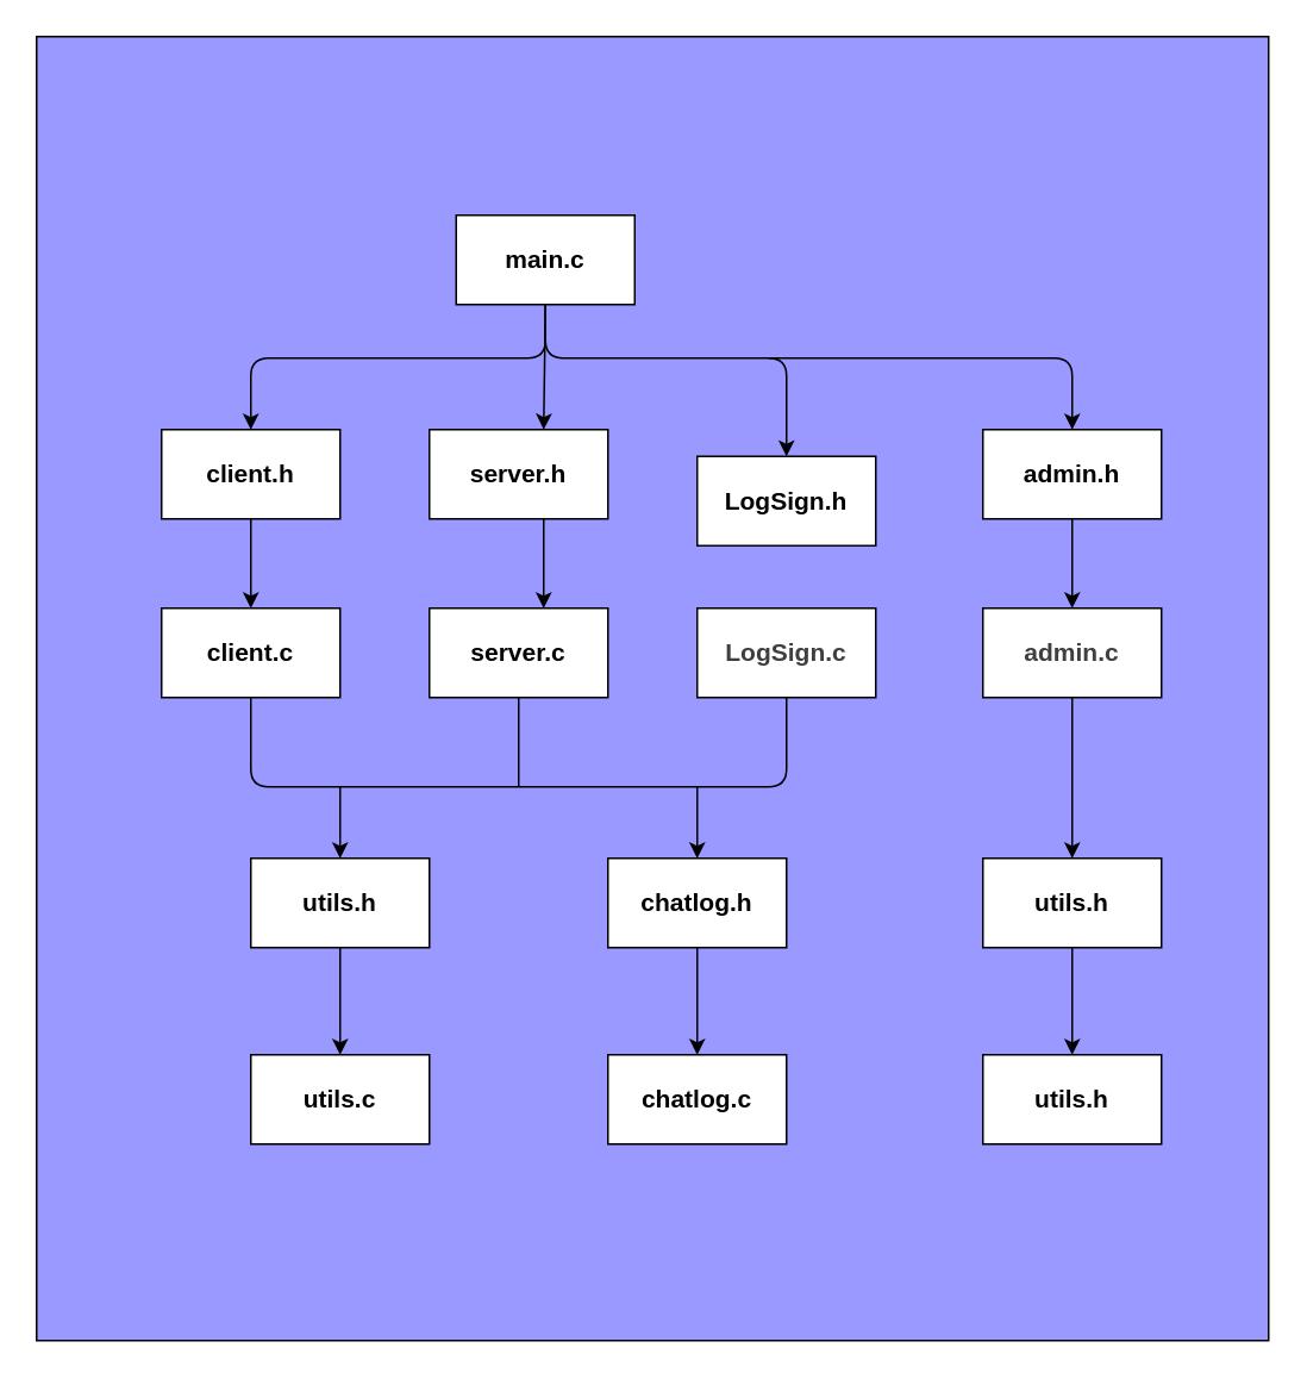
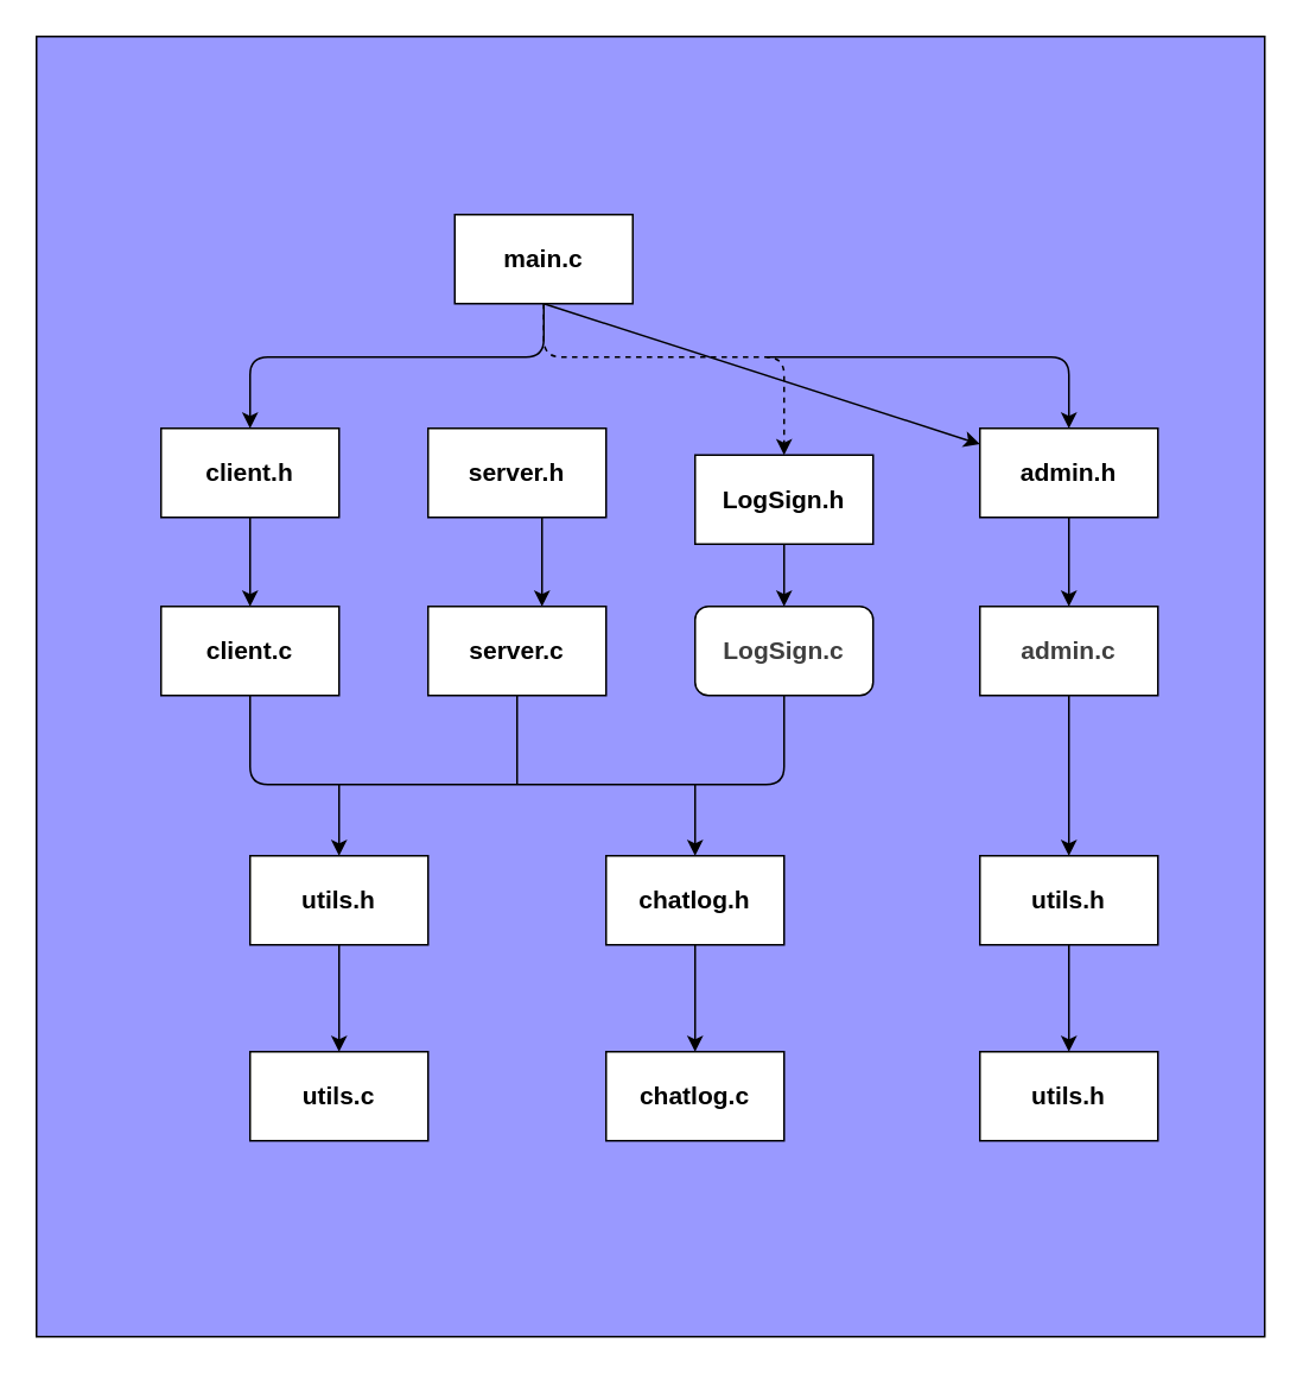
  <mxCell id="0" />
  <mxCell id="1" parent="0" />
  <mxCell id="2" value="" style="rounded=0;whiteSpace=wrap;html=1;direction=south;fillColor=#9999FF;" vertex="1" parent="1"><mxGeometry x="20" y="20" width="690" height="730" as="geometry" /></mxCell>
  <mxCell id="3" value="&lt;b&gt;&lt;font style=&quot;font-size: 14px;&quot;&gt;main.c&lt;/font&gt;&lt;/b&gt;" style="rounded=0;whiteSpace=wrap;html=1;" vertex="1" parent="1"><mxGeometry x="255" y="120" width="100" height="50" as="geometry" /></mxCell>
  <mxCell id="4" value="&lt;b&gt;&lt;font style=&quot;font-size: 14px;&quot;&gt;client.h&lt;/font&gt;&lt;/b&gt;" style="rounded=0;whiteSpace=wrap;html=1;" vertex="1" parent="1"><mxGeometry x="90" y="240" width="100" height="50" as="geometry" /></mxCell>
  <mxCell id="5" value="&lt;b&gt;&lt;font style=&quot;font-size: 14px;&quot;&gt;server.h&lt;/font&gt;&lt;/b&gt;" style="rounded=0;whiteSpace=wrap;html=1;" vertex="1" parent="1"><mxGeometry x="240" y="240" width="100" height="50" as="geometry" /></mxCell>
  <mxCell id="6" value="&lt;span style=&quot;font-size: 14px;&quot;&gt;&lt;b&gt;LogSign.h&lt;/b&gt;&lt;/span&gt;" style="rounded=0;whiteSpace=wrap;html=1;" vertex="1" parent="1"><mxGeometry x="390" y="255" width="100" height="50" as="geometry" /></mxCell>
  <mxCell id="7" value="&lt;b&gt;&lt;font style=&quot;font-size: 14px;&quot;&gt;chatlog.c&lt;/font&gt;&lt;/b&gt;" style="rounded=0;whiteSpace=wrap;html=1;" vertex="1" parent="1"><mxGeometry x="340" y="590" width="100" height="50" as="geometry" /></mxCell>
  <mxCell id="8" value="&lt;b&gt;&lt;font style=&quot;font-size: 14px;&quot;&gt;client.c&lt;/font&gt;&lt;/b&gt;" style="rounded=0;whiteSpace=wrap;html=1;" vertex="1" parent="1"><mxGeometry x="90" y="340" width="100" height="50" as="geometry" /></mxCell>
  <mxCell id="9" value="&lt;b&gt;&lt;font style=&quot;font-size: 14px;&quot;&gt;server.c&lt;/font&gt;&lt;/b&gt;" style="rounded=0;whiteSpace=wrap;html=1;" vertex="1" parent="1"><mxGeometry x="240" y="340" width="100" height="50" as="geometry" /></mxCell>
- <mxCell id="10" value="&lt;b style=&quot;color: rgb(63, 63, 63); font-size: 14px;&quot;&gt;LogSign.c&lt;/b&gt;" style="rounded=0;whiteSpace=wrap;html=1;" vertex="1" parent="1"><mxGeometry x="390" y="340" width="100" height="50" as="geometry" /></mxCell>
+ <mxCell id="10" value="&lt;b style=&quot;color: rgb(63, 63, 63); font-size: 14px;&quot;&gt;LogSign.c&lt;/b&gt;" style="whiteSpace=wrap;html=1;rounded=1;" vertex="1" parent="1"><mxGeometry x="390" y="340" width="100" height="50" as="geometry" /></mxCell>
  <mxCell id="11" value="&lt;b style=&quot;color: rgb(63, 63, 63); font-size: 14px;&quot;&gt;admin.c&lt;/b&gt;" style="rounded=0;whiteSpace=wrap;html=1;" vertex="1" parent="1"><mxGeometry x="550" y="340" width="100" height="50" as="geometry" /></mxCell>
  <mxCell id="12" value="&lt;b&gt;&lt;font style=&quot;font-size: 14px;&quot;&gt;utils.h&lt;/font&gt;&lt;/b&gt;" style="rounded=0;whiteSpace=wrap;html=1;" vertex="1" parent="1"><mxGeometry x="140" y="480" width="100" height="50" as="geometry" /></mxCell>
  <mxCell id="13" value="&lt;b&gt;&lt;font style=&quot;font-size: 14px;&quot;&gt;chatlog.h&lt;/font&gt;&lt;/b&gt;" style="rounded=0;whiteSpace=wrap;html=1;" vertex="1" parent="1"><mxGeometry x="340" y="480" width="100" height="50" as="geometry" /></mxCell>
  <mxCell id="14" value="&lt;b&gt;&lt;font style=&quot;font-size: 14px;&quot;&gt;utils.c&lt;/font&gt;&lt;/b&gt;" style="rounded=0;whiteSpace=wrap;html=1;" vertex="1" parent="1"><mxGeometry x="140" y="590" width="100" height="50" as="geometry" /></mxCell>
  <mxCell id="15" value="&lt;span style=&quot;font-size: 14px;&quot;&gt;&lt;b&gt;admin.h&lt;/b&gt;&lt;/span&gt;" style="rounded=0;whiteSpace=wrap;html=1;" vertex="1" parent="1"><mxGeometry x="550" y="240" width="100" height="50" as="geometry" /></mxCell>
  <mxCell id="16" value="" style="endArrow=classic;html=1;entryX=0.5;entryY=0;entryDx=0;entryDy=0;exitX=0.5;exitY=1;exitDx=0;exitDy=0;" edge="1" parent="1" source="3" target="4"><mxGeometry width="50" height="50" relative="1" as="geometry"><mxPoint x="305" y="200" as="sourcePoint" /><mxPoint x="350" y="470" as="targetPoint" /><Array as="points"><mxPoint x="305" y="200" /><mxPoint x="140" y="200" /></Array></mxGeometry></mxCell>
- <mxCell id="17" value="" style="endArrow=classic;html=1;exitX=0.5;exitY=1;exitDx=0;exitDy=0;entryX=0.64;entryY=0;entryDx=0;entryDy=0;entryPerimeter=0;" edge="1" parent="1" source="3" target="5"><mxGeometry width="50" height="50" relative="1" as="geometry"><mxPoint x="300" y="520" as="sourcePoint" /><mxPoint x="350" y="470" as="targetPoint" /></mxGeometry></mxCell>
- <mxCell id="18" value="" style="endArrow=classic;html=1;exitX=0.5;exitY=1;exitDx=0;exitDy=0;entryX=0.5;entryY=0;entryDx=0;entryDy=0;" edge="1" parent="1" source="3" target="6"><mxGeometry width="50" height="50" relative="1" as="geometry"><mxPoint x="300" y="520" as="sourcePoint" /><mxPoint x="350" y="470" as="targetPoint" /><Array as="points"><mxPoint x="305" y="200" /><mxPoint x="440" y="200" /></Array></mxGeometry></mxCell>
+ <mxCell id="17" value="" style="endArrow=classic;html=1;exitX=0.5;exitY=1;exitDx=0;exitDy=0;" edge="1" parent="1" source="3" target="15"><mxGeometry width="50" height="50" relative="1" as="geometry"><mxPoint x="300" y="520" as="sourcePoint" /><mxPoint x="350" y="470" as="targetPoint" /></mxGeometry></mxCell>
+ <mxCell id="18" value="" style="endArrow=classic;html=1;exitX=0.5;exitY=1;exitDx=0;exitDy=0;entryX=0.5;entryY=0;entryDx=0;entryDy=0;dashed=1;" edge="1" parent="1" source="3" target="6"><mxGeometry width="50" height="50" relative="1" as="geometry"><mxPoint x="300" y="520" as="sourcePoint" /><mxPoint x="350" y="470" as="targetPoint" /><Array as="points"><mxPoint x="305" y="200" /><mxPoint x="440" y="200" /></Array></mxGeometry></mxCell>
  <mxCell id="19" value="" style="endArrow=classic;html=1;exitX=0.5;exitY=1;exitDx=0;exitDy=0;" edge="1" parent="1" source="4" target="8"><mxGeometry width="50" height="50" relative="1" as="geometry"><mxPoint x="300" y="520" as="sourcePoint" /><mxPoint x="350" y="470" as="targetPoint" /></mxGeometry></mxCell>
  <mxCell id="20" value="" style="endArrow=classic;html=1;entryX=0.64;entryY=0;entryDx=0;entryDy=0;entryPerimeter=0;" edge="1" parent="1" target="9"><mxGeometry width="50" height="50" relative="1" as="geometry"><mxPoint x="304" y="290" as="sourcePoint" /><mxPoint x="350" y="470" as="targetPoint" /></mxGeometry></mxCell>
+ <mxCell id="21" value="" style="endArrow=classic;html=1;exitX=0.5;exitY=1;exitDx=0;exitDy=0;entryX=0.5;entryY=0;entryDx=0;entryDy=0;" edge="1" parent="1" source="6" target="10"><mxGeometry width="50" height="50" relative="1" as="geometry"><mxPoint x="300" y="520" as="sourcePoint" /><mxPoint x="350" y="470" as="targetPoint" /></mxGeometry></mxCell>
  <mxCell id="22" value="" style="endArrow=none;html=1;exitX=0.5;exitY=1;exitDx=0;exitDy=0;entryX=0.5;entryY=1;entryDx=0;entryDy=0;" edge="1" parent="1" source="8" target="10"><mxGeometry width="50" height="50" relative="1" as="geometry"><mxPoint x="300" y="520" as="sourcePoint" /><mxPoint x="350" y="470" as="targetPoint" /><Array as="points"><mxPoint x="140" y="440" /><mxPoint x="290" y="440" /><mxPoint x="440" y="440" /></Array></mxGeometry></mxCell>
  <mxCell id="23" value="" style="endArrow=none;html=1;exitX=0.5;exitY=1;exitDx=0;exitDy=0;" edge="1" parent="1" source="9"><mxGeometry width="50" height="50" relative="1" as="geometry"><mxPoint x="300" y="520" as="sourcePoint" /><mxPoint x="290" y="440" as="targetPoint" /></mxGeometry></mxCell>
  <mxCell id="24" value="" style="endArrow=classic;html=1;entryX=0.5;entryY=0;entryDx=0;entryDy=0;" edge="1" parent="1" target="12"><mxGeometry width="50" height="50" relative="1" as="geometry"><mxPoint x="190" y="440" as="sourcePoint" /><mxPoint x="300" y="480" as="targetPoint" /></mxGeometry></mxCell>
  <mxCell id="25" value="" style="endArrow=classic;html=1;entryX=0.5;entryY=0;entryDx=0;entryDy=0;" edge="1" parent="1" target="13"><mxGeometry width="50" height="50" relative="1" as="geometry"><mxPoint x="390" y="440" as="sourcePoint" /><mxPoint x="350" y="470" as="targetPoint" /></mxGeometry></mxCell>
  <mxCell id="26" value="" style="endArrow=classic;html=1;exitX=0.5;exitY=1;exitDx=0;exitDy=0;entryX=0.5;entryY=0;entryDx=0;entryDy=0;" edge="1" parent="1" source="12" target="14"><mxGeometry width="50" height="50" relative="1" as="geometry"><mxPoint x="300" y="520" as="sourcePoint" /><mxPoint x="350" y="470" as="targetPoint" /></mxGeometry></mxCell>
  <mxCell id="27" value="" style="endArrow=classic;html=1;exitX=0.5;exitY=1;exitDx=0;exitDy=0;entryX=0.5;entryY=0;entryDx=0;entryDy=0;" edge="1" parent="1" source="13" target="7"><mxGeometry width="50" height="50" relative="1" as="geometry"><mxPoint x="300" y="520" as="sourcePoint" /><mxPoint x="350" y="470" as="targetPoint" /></mxGeometry></mxCell>
  <mxCell id="28" value="" style="endArrow=classic;html=1;entryX=0.5;entryY=0;entryDx=0;entryDy=0;" edge="1" parent="1" target="15"><mxGeometry width="50" height="50" relative="1" as="geometry"><mxPoint x="430" y="200" as="sourcePoint" /><mxPoint x="610" y="200" as="targetPoint" /><Array as="points"><mxPoint x="600" y="200" /></Array></mxGeometry></mxCell>
  <mxCell id="29" value="" style="endArrow=classic;html=1;exitX=0.5;exitY=1;exitDx=0;exitDy=0;" edge="1" parent="1" source="15" target="11"><mxGeometry width="50" height="50" relative="1" as="geometry"><mxPoint x="300" y="520" as="sourcePoint" /><mxPoint x="350" y="470" as="targetPoint" /></mxGeometry></mxCell>
  <mxCell id="30" value="&lt;b&gt;&lt;font style=&quot;font-size: 14px;&quot;&gt;utils.h&lt;/font&gt;&lt;/b&gt;" style="rounded=0;whiteSpace=wrap;html=1;" vertex="1" parent="1"><mxGeometry x="550" y="480" width="100" height="50" as="geometry" /></mxCell>
  <mxCell id="31" value="&lt;b&gt;&lt;font style=&quot;font-size: 14px;&quot;&gt;utils.h&lt;/font&gt;&lt;/b&gt;" style="rounded=0;whiteSpace=wrap;html=1;" vertex="1" parent="1"><mxGeometry x="550" y="590" width="100" height="50" as="geometry" /></mxCell>
  <mxCell id="32" value="" style="endArrow=classic;html=1;exitX=0.5;exitY=1;exitDx=0;exitDy=0;" edge="1" parent="1" source="11" target="30"><mxGeometry width="50" height="50" relative="1" as="geometry"><mxPoint x="610" y="300" as="sourcePoint" /><mxPoint x="610" y="350" as="targetPoint" /></mxGeometry></mxCell>
  <mxCell id="33" value="" style="endArrow=classic;html=1;exitX=0.5;exitY=1;exitDx=0;exitDy=0;" edge="1" parent="1" source="30" target="31"><mxGeometry width="50" height="50" relative="1" as="geometry"><mxPoint x="610" y="400" as="sourcePoint" /><mxPoint x="610" y="490" as="targetPoint" /></mxGeometry></mxCell>
